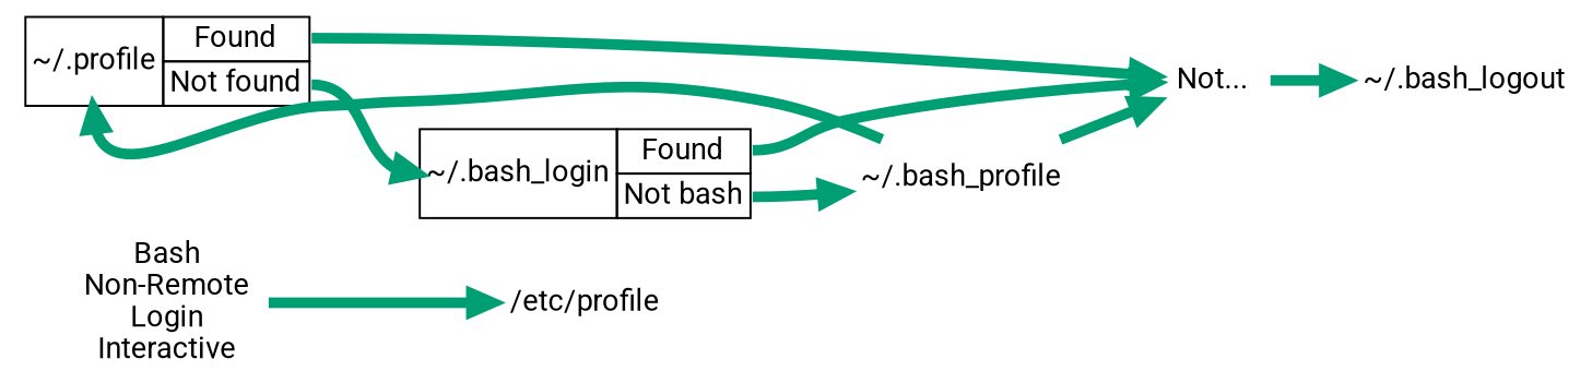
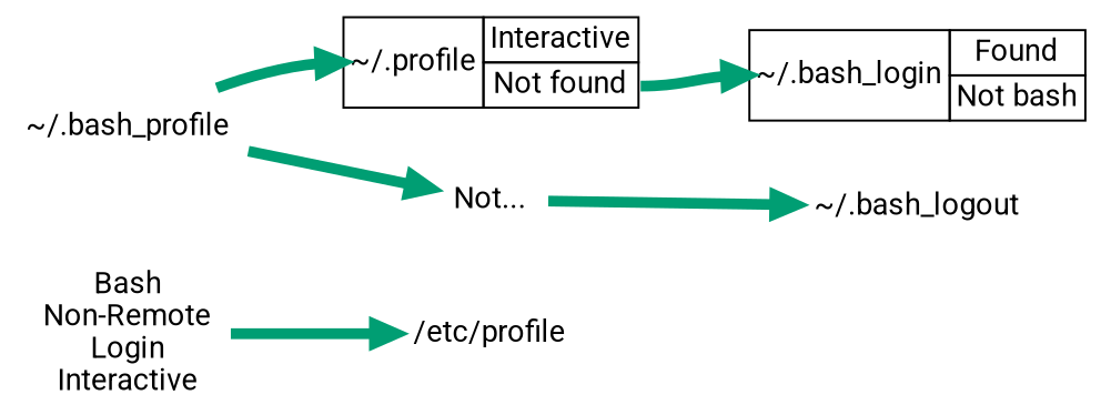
  digraph {
    fontname=Roboto
    rankdir=LR
    node [fontname=Roboto shape=none]
    edge [color="#009e73" constraint=true dir=forward fontname=Roboto penwidth=5 style=solid]
    n1 [label="Bash\nNon-Remote\nLogin\nInteractive"]
    n2 [label="/etc/profile"]
-   n3 [label=< <table border='0' cellborder='1' cellspacing='0'><tr><td rowspan='2' port='in'>~/.profile</td><td port='found'>Found</td></tr><tr><td port='not_found'>Not found</td></tr></table> >]
+   n3 [label=< <table border='0' cellborder='1' cellspacing='0'><tr><td rowspan='2' port='in'>~/.profile</td><td port='found'>Interactive</td></tr><tr><td port='not_found'>Not found</td></tr></table> >]
    n4 [label=< <table border='0' cellborder='1' cellspacing='0'><tr><td rowspan='2' port='in'>~/.bash_login</td><td port='found'>Found</td></tr><tr><td port='not_found'>Not bash</td></tr></table> >]
    n5 [label="Not..."]
    n6 [label="~/.bash_profile"]
    n7 [label="~/.bash_logout"]
    n1 -> n2
    n3 -> n4 [headport=in tailport=not_found]
-   n3 -> n5 [tailport=found]
-   n4 -> n5 [tailport=found]
-   n4 -> n6 [tailport=not_found]
    n5 -> n7
    n6 -> n3 [headport=in]
    n6 -> n5
  }
